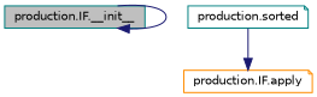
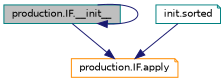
  digraph {
    rankdir=TB
    node [color=teal fillcolor=white fontname=Helvetica fontsize=10 shape=note style=filled]
    edge [color=midnightblue fontname=Helvetica fontsize=10 labelfontname=Helvetica labelfontsize=10 style=solid]
    n1 [fillcolor=grey75 fontcolor=black height=0.2 label="production.IF.__init__" shape=box width=0.4]
    n2 [color=darkorange height=0.2 label="production.IF.apply" width=0.4]
-   n3 [height=0.2 label="production.sorted" width=0.4]
+   n3 [height=0.2 label="init.sorted" width=0.4]
    n1 -> n1
+   n1 -> n2
    n3 -> n2
  }
